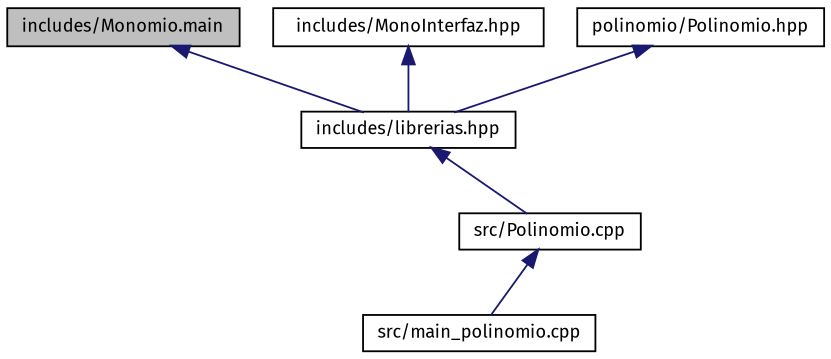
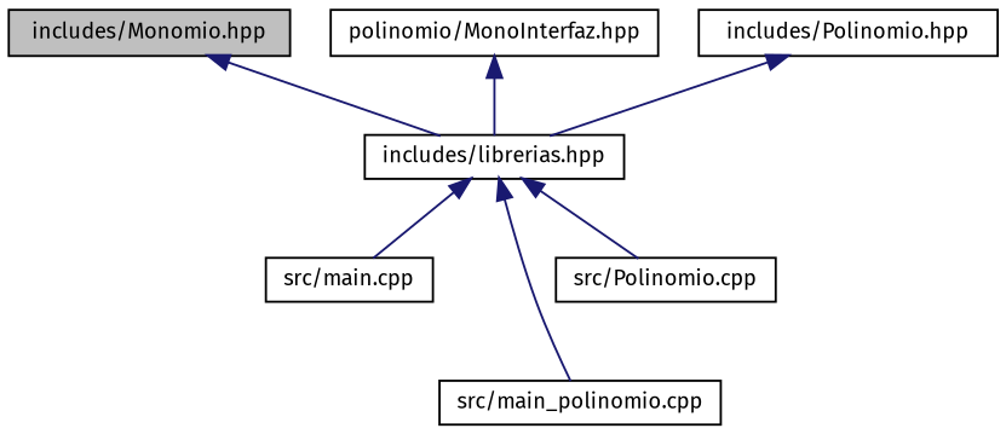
  digraph {
    fontname="Fira Sans"
    node [color=black fillcolor=white fontname="Fira Sans" fontsize=10 shape=record style=filled]
    edge [color=midnightblue dir=back fontname="Fira Sans" fontsize=10 labelfontname=Helvetica labelfontsize=10 style=solid]
-   n1 [fillcolor=grey75 fontcolor=black height=0.2 label="includes/Monomio.main" width=0.4]
+   n1 [fillcolor=grey75 fontcolor=black height=0.2 label="includes/Monomio.hpp" width=0.4]
    n2 [height=0.2 label="includes/librerias.hpp" width=0.4]
+   n3 [height=0.2 label="src/main.cpp" width=0.4]
    n4 [height=0.2 label="src/main_polinomio.cpp" width=0.4]
    n5 [height=0.2 label="src/Polinomio.cpp" width=0.4]
-   n6 [height=0.2 label="includes/MonoInterfaz.hpp" width=0.4]
-   n7 [height=0.2 label="polinomio/Polinomio.hpp" width=0.4]
+   n6 [height=0.2 label="polinomio/MonoInterfaz.hpp" width=0.4]
+   n7 [height=0.2 label="includes/Polinomio.hpp" width=0.4]
    n1 -> n2
-   n5 -> n4
+   n2 -> n3
+   n2 -> n4
    n2 -> n5
    n6 -> n2
    n7 -> n2
  }
